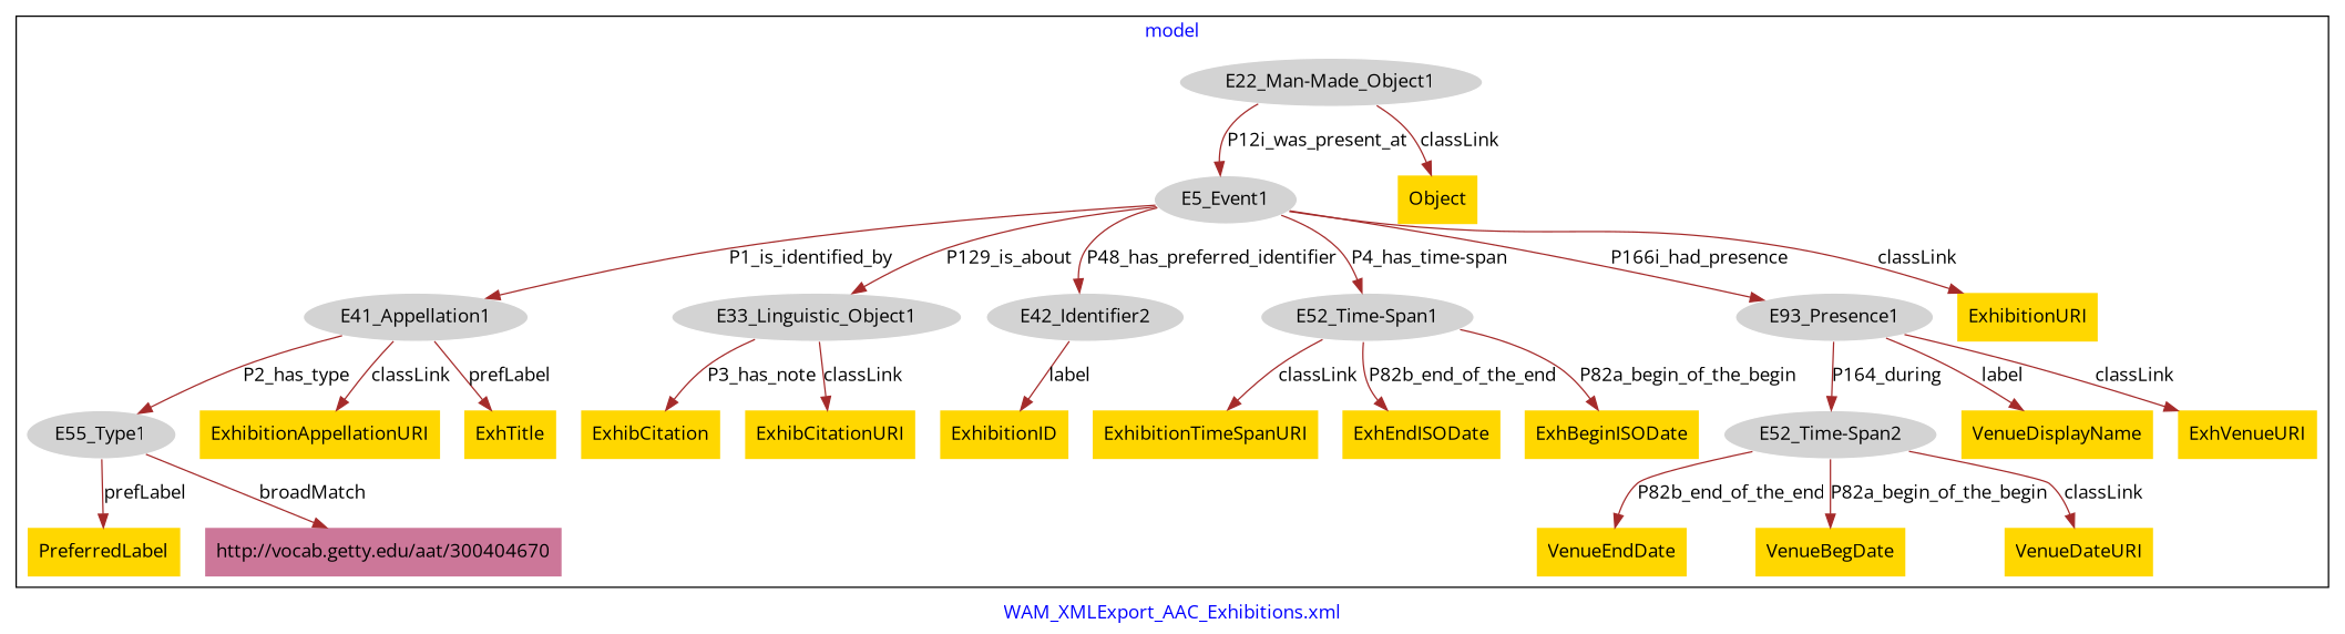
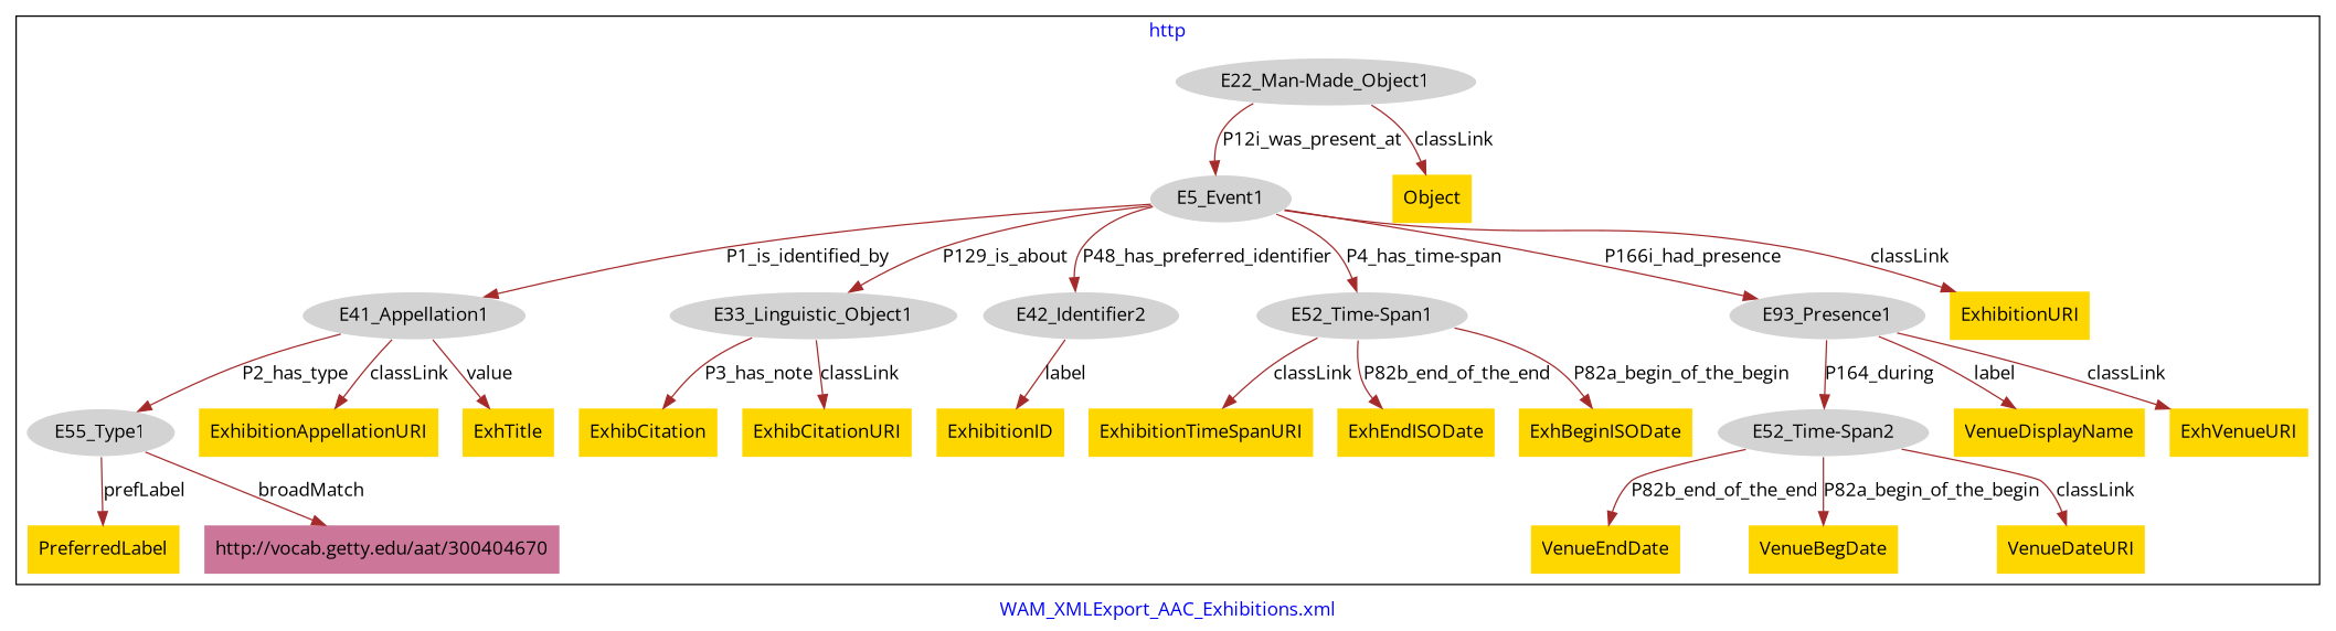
  digraph {
    fontcolor=blue
    fontname="Open Sans"
    label="WAM_XMLExport_AAC_Exhibitions.xml"
    remincross=true
    node [fillcolor=gold fontname="Open Sans" style=filled shape=plaintext]
    edge [color=brown fontcolor=black fontname="Open Sans"]
    n1 [color=white fillcolor=lightgray label="E22_Man-Made_Object1" shape=""]
    n2 [color=white fillcolor=lightgray label=E5_Event1 shape=""]
    n3 [color=white fillcolor=lightgray label=E41_Appellation1 shape=""]
    n4 [color=white fillcolor=lightgray label=E55_Type1 shape=""]
    n5 [color=white fillcolor=lightgray label=E33_Linguistic_Object1 shape=""]
    n6 [color=white fillcolor=lightgray label=E42_Identifier2 shape=""]
    n7 [color=white fillcolor=lightgray label="E52_Time-Span1" shape=""]
    n8 [color=white fillcolor=lightgray label=E93_Presence1 shape=""]
    n9 [color=white fillcolor=lightgray label="E52_Time-Span2" shape=""]
    n10 [label=ExhibitionTimeSpanURI]
    n11 [label=ExhibitionID]
    n12 [label=VenueDisplayName]
    n13 [label=VenueEndDate]
    n14 [label=ExhibitionAppellationURI]
    n15 [label=PreferredLabel]
    n16 [label=ExhibCitation]
    n17 [label=VenueBegDate]
    n18 [label=ExhTitle]
    n19 [label=ExhEndISODate]
    n20 [label=ExhBeginISODate]
    n21 [label=ExhibCitationURI]
    n22 [label=ExhibitionURI]
    n23 [label=VenueDateURI]
    n24 [label=ExhVenueURI]
    n25 [label=Object]
    n26 [fillcolor="#CC7799" label="http://vocab.getty.edu/aat/300404670"]
    subgraph cluster_1 {
-     label=model
+     label=http
      n1
      n2
      n3
      n4
      n5
      n6
      n7
      n8
      n9
      n10
      n11
      n12
      n13
      n14
      n15
      n16
      n17
      n18
      n19
      n20
      n21
      n22
      n23
      n24
      n25
      n26
    }
    n1 -> n2 [label=P12i_was_present_at]
    n1 -> n25 [label=classLink]
    n2 -> n3 [label=P1_is_identified_by]
    n2 -> n5 [label=P129_is_about]
    n2 -> n6 [label=P48_has_preferred_identifier]
    n2 -> n7 [label="P4_has_time-span"]
    n2 -> n8 [label=P166i_had_presence]
    n2 -> n22 [label=classLink]
    n3 -> n4 [label=P2_has_type]
    n3 -> n14 [label=classLink]
-   n3 -> n18 [label=prefLabel]
+   n3 -> n18 [label=value]
    n4 -> n15 [label=prefLabel]
    n4 -> n26 [label=broadMatch]
    n5 -> n16 [label=P3_has_note]
    n5 -> n21 [label=classLink]
    n6 -> n11 [label=label]
    n7 -> n10 [label=classLink]
    n7 -> n19 [label=P82b_end_of_the_end]
    n7 -> n20 [label=P82a_begin_of_the_begin]
    n8 -> n9 [label=P164_during]
    n8 -> n12 [label=label]
    n8 -> n24 [label=classLink]
    n9 -> n13 [label=P82b_end_of_the_end]
    n9 -> n17 [label=P82a_begin_of_the_begin]
    n9 -> n23 [label=classLink]
  }
